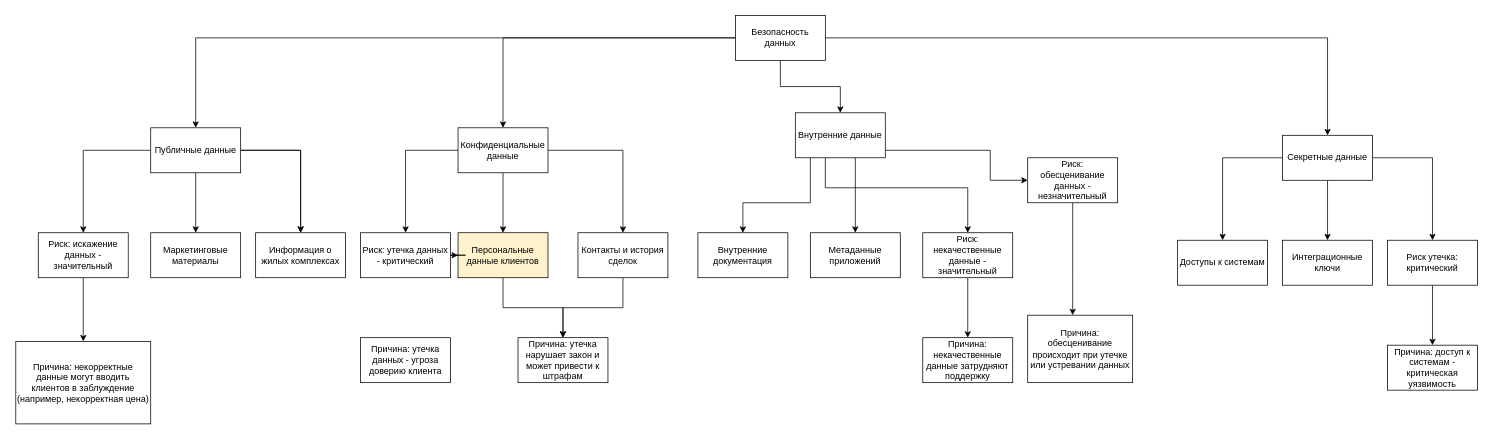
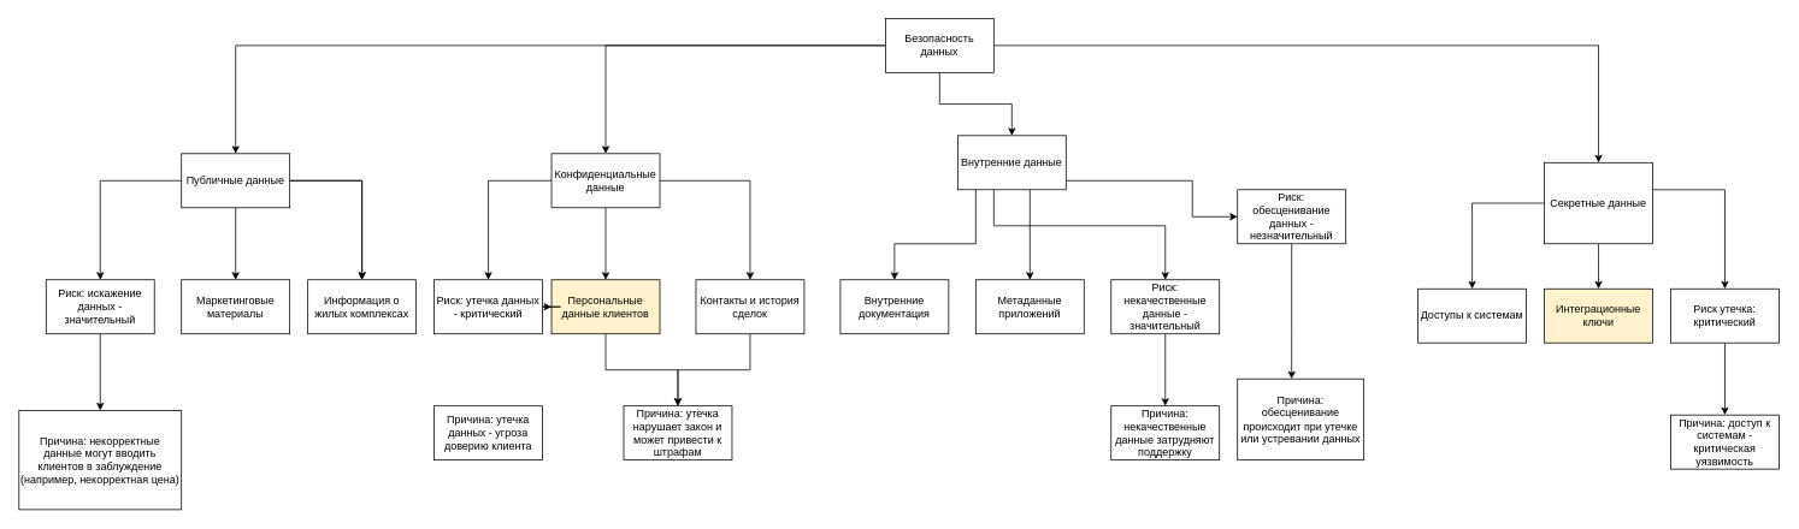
  <mxCell id="0" />
  <mxCell id="1" parent="0" />
  <mxCell id="2" value="" style="edgeStyle=orthogonalEdgeStyle;rounded=0;orthogonalLoop=1;jettySize=auto;html=1;" edge="1" parent="1" source="6" target="11"><mxGeometry relative="1" as="geometry" /></mxCell>
  <mxCell id="3" value="" style="edgeStyle=orthogonalEdgeStyle;rounded=0;orthogonalLoop=1;jettySize=auto;html=1;" edge="1" parent="1" source="6" target="15"><mxGeometry relative="1" as="geometry" /></mxCell>
  <mxCell id="4" value="" style="edgeStyle=orthogonalEdgeStyle;rounded=0;orthogonalLoop=1;jettySize=auto;html=1;" edge="1" parent="1" source="6" target="20"><mxGeometry relative="1" as="geometry" /></mxCell>
  <mxCell id="5" value="" style="edgeStyle=orthogonalEdgeStyle;rounded=0;orthogonalLoop=1;jettySize=auto;html=1;" edge="1" parent="1" source="6" target="24"><mxGeometry relative="1" as="geometry" /></mxCell>
  <mxCell id="6" value="Безопасность данных" style="rounded=0;whiteSpace=wrap;html=1;" vertex="1" parent="1"><mxGeometry x="980" y="20" width="120" height="60" as="geometry" /></mxCell>
  <mxCell id="7" value="" style="edgeStyle=orthogonalEdgeStyle;rounded=0;orthogonalLoop=1;jettySize=auto;html=1;" edge="1" parent="1" source="11" target="25"><mxGeometry relative="1" as="geometry" /></mxCell>
  <mxCell id="8" value="" style="edgeStyle=orthogonalEdgeStyle;rounded=0;orthogonalLoop=1;jettySize=auto;html=1;" edge="1" parent="1" source="11" target="25"><mxGeometry relative="1" as="geometry" /></mxCell>
  <mxCell id="9" value="" style="edgeStyle=orthogonalEdgeStyle;rounded=0;orthogonalLoop=1;jettySize=auto;html=1;" edge="1" parent="1" source="11" target="26"><mxGeometry relative="1" as="geometry" /></mxCell>
  <mxCell id="10" value="" style="edgeStyle=orthogonalEdgeStyle;rounded=0;orthogonalLoop=1;jettySize=auto;html=1;" edge="1" parent="1" source="11" target="28"><mxGeometry relative="1" as="geometry" /></mxCell>
  <mxCell id="11" value="Публичные данные" style="whiteSpace=wrap;html=1;rounded=0;" vertex="1" parent="1"><mxGeometry x="200" y="170" width="120" height="60" as="geometry" /></mxCell>
  <mxCell id="12" value="" style="edgeStyle=orthogonalEdgeStyle;rounded=0;orthogonalLoop=1;jettySize=auto;html=1;" edge="1" parent="1" source="15" target="31"><mxGeometry relative="1" as="geometry" /></mxCell>
  <mxCell id="13" value="" style="edgeStyle=orthogonalEdgeStyle;rounded=0;orthogonalLoop=1;jettySize=auto;html=1;" edge="1" parent="1" source="15" target="33"><mxGeometry relative="1" as="geometry" /></mxCell>
  <mxCell id="14" value="" style="edgeStyle=orthogonalEdgeStyle;rounded=0;orthogonalLoop=1;jettySize=auto;html=1;" edge="1" parent="1" source="15" target="36"><mxGeometry relative="1" as="geometry" /></mxCell>
  <mxCell id="15" value="Конфиденциальные данные" style="whiteSpace=wrap;html=1;rounded=0;" vertex="1" parent="1"><mxGeometry x="610" y="170" width="120" height="60" as="geometry" /></mxCell>
  <mxCell id="16" value="" style="edgeStyle=orthogonalEdgeStyle;rounded=0;orthogonalLoop=1;jettySize=auto;html=1;" edge="1" parent="1" source="20" target="38"><mxGeometry relative="1" as="geometry"><Array as="points"><mxPoint x="1080" y="270" /><mxPoint x="990" y="270" /></Array></mxGeometry></mxCell>
  <mxCell id="17" value="" style="edgeStyle=orthogonalEdgeStyle;rounded=0;orthogonalLoop=1;jettySize=auto;html=1;" edge="1" parent="1" source="20" target="39"><mxGeometry relative="1" as="geometry"><Array as="points"><mxPoint x="1140" y="250" /><mxPoint x="1140" y="250" /></Array></mxGeometry></mxCell>
  <mxCell id="18" value="" style="edgeStyle=orthogonalEdgeStyle;rounded=0;orthogonalLoop=1;jettySize=auto;html=1;" edge="1" parent="1" source="20" target="41"><mxGeometry relative="1" as="geometry"><Array as="points"><mxPoint x="1100" y="250" /><mxPoint x="1290" y="250" /></Array></mxGeometry></mxCell>
  <mxCell id="19" value="" style="edgeStyle=orthogonalEdgeStyle;rounded=0;orthogonalLoop=1;jettySize=auto;html=1;" edge="1" parent="1" source="20" target="44"><mxGeometry relative="1" as="geometry"><Array as="points"><mxPoint x="1320" y="200" /><mxPoint x="1320" y="240" /></Array></mxGeometry></mxCell>
  <mxCell id="20" value="Внутренние данные" style="whiteSpace=wrap;html=1;rounded=0;" vertex="1" parent="1"><mxGeometry x="1060" y="150" width="120" height="60" as="geometry" /></mxCell>
  <mxCell id="21" value="" style="edgeStyle=orthogonalEdgeStyle;rounded=0;orthogonalLoop=1;jettySize=auto;html=1;" edge="1" parent="1" source="24" target="46"><mxGeometry relative="1" as="geometry" /></mxCell>
  <mxCell id="22" value="" style="edgeStyle=orthogonalEdgeStyle;rounded=0;orthogonalLoop=1;jettySize=auto;html=1;" edge="1" parent="1" source="24" target="47"><mxGeometry relative="1" as="geometry"><Array as="points"><mxPoint x="1770" y="280" /><mxPoint x="1770" y="280" /></Array></mxGeometry></mxCell>
  <mxCell id="23" value="" style="edgeStyle=orthogonalEdgeStyle;rounded=0;orthogonalLoop=1;jettySize=auto;html=1;" edge="1" parent="1" source="24" target="49"><mxGeometry relative="1" as="geometry"><Array as="points"><mxPoint x="1910" y="210" /></Array></mxGeometry></mxCell>
- <mxCell id="24" value="Секретные данные" style="whiteSpace=wrap;html=1;rounded=0;" vertex="1" parent="1"><mxGeometry x="1710" y="180" width="120" height="60" as="geometry" /></mxCell>
+ <mxCell id="24" value="Секретные данные" style="whiteSpace=wrap;html=1;rounded=0;" vertex="1" parent="1"><mxGeometry x="1710" y="180" width="120" height="90" as="geometry" /></mxCell>
  <mxCell id="25" value="Информация о жилых комплексах" style="whiteSpace=wrap;html=1;rounded=0;" vertex="1" parent="1"><mxGeometry x="340" y="310" width="120" height="60" as="geometry" /></mxCell>
  <mxCell id="26" value="Маркетинговые материалы" style="whiteSpace=wrap;html=1;rounded=0;" vertex="1" parent="1"><mxGeometry x="200" y="310" width="120" height="60" as="geometry" /></mxCell>
  <mxCell id="27" value="" style="edgeStyle=orthogonalEdgeStyle;rounded=0;orthogonalLoop=1;jettySize=auto;html=1;" edge="1" parent="1" source="28" target="29"><mxGeometry relative="1" as="geometry" /></mxCell>
  <mxCell id="28" value="Риск: искажение данных - значительный" style="whiteSpace=wrap;html=1;rounded=0;" vertex="1" parent="1"><mxGeometry x="50" y="310" width="120" height="60" as="geometry" /></mxCell>
  <mxCell id="29" value="Причина: некорректные данные могут вводить клиентов в заблуждение (например, некорректная цена)" style="whiteSpace=wrap;html=1;rounded=0;" vertex="1" parent="1"><mxGeometry x="20" y="455" width="180" height="110" as="geometry" /></mxCell>
  <mxCell id="30" style="edgeStyle=orthogonalEdgeStyle;rounded=0;orthogonalLoop=1;jettySize=auto;html=1;" edge="1" parent="1" source="31" target="34"><mxGeometry relative="1" as="geometry" /></mxCell>
  <mxCell id="31" value="Персональные данные клиентов" style="whiteSpace=wrap;html=1;rounded=0;fillColor=#fff2cc;" vertex="1" parent="1"><mxGeometry x="610" y="310" width="120" height="60" as="geometry" /></mxCell>
  <mxCell id="32" value="" style="edgeStyle=orthogonalEdgeStyle;rounded=0;orthogonalLoop=1;jettySize=auto;html=1;" edge="1" parent="1" source="33" target="34"><mxGeometry relative="1" as="geometry" /></mxCell>
  <mxCell id="33" value="Контакты и история сделок" style="whiteSpace=wrap;html=1;rounded=0;" vertex="1" parent="1"><mxGeometry x="770" y="310" width="120" height="60" as="geometry" /></mxCell>
  <mxCell id="34" value="Причина: утечка нарушает закон и может привести к штрафам" style="whiteSpace=wrap;html=1;rounded=0;" vertex="1" parent="1"><mxGeometry x="690" y="450" width="120" height="60" as="geometry" /></mxCell>
  <mxCell id="35" value="" style="edgeStyle=orthogonalEdgeStyle;rounded=0;orthogonalLoop=1;jettySize=auto;html=1;" edge="1" parent="1" source="36" target="31"><mxGeometry relative="1" as="geometry" /></mxCell>
  <mxCell id="36" value="Риск: утечка данных - критический" style="whiteSpace=wrap;html=1;rounded=0;" vertex="1" parent="1"><mxGeometry x="480" y="310" width="120" height="60" as="geometry" /></mxCell>
  <mxCell id="37" value="Причина: утечка данных - угроза доверию клиента" style="whiteSpace=wrap;html=1;rounded=0;" vertex="1" parent="1"><mxGeometry x="480" y="450" width="120" height="60" as="geometry" /></mxCell>
  <mxCell id="38" value="Внутренние документация" style="whiteSpace=wrap;html=1;rounded=0;" vertex="1" parent="1"><mxGeometry x="930" y="310" width="120" height="60" as="geometry" /></mxCell>
  <mxCell id="39" value="Метаданные приложений" style="whiteSpace=wrap;html=1;rounded=0;" vertex="1" parent="1"><mxGeometry x="1080" y="310" width="120" height="60" as="geometry" /></mxCell>
  <mxCell id="40" value="" style="edgeStyle=orthogonalEdgeStyle;rounded=0;orthogonalLoop=1;jettySize=auto;html=1;" edge="1" parent="1" source="41" target="42"><mxGeometry relative="1" as="geometry" /></mxCell>
  <mxCell id="41" value="Риск: некачественные данные - значительный" style="whiteSpace=wrap;html=1;rounded=0;" vertex="1" parent="1"><mxGeometry x="1230" y="310" width="120" height="60" as="geometry" /></mxCell>
  <mxCell id="42" value="Причина: некачественные данные затрудняют поддержку" style="whiteSpace=wrap;html=1;rounded=0;" vertex="1" parent="1"><mxGeometry x="1230" y="450" width="120" height="60" as="geometry" /></mxCell>
  <mxCell id="43" value="" style="edgeStyle=orthogonalEdgeStyle;rounded=0;orthogonalLoop=1;jettySize=auto;html=1;" edge="1" parent="1" source="44" target="45"><mxGeometry relative="1" as="geometry"><Array as="points"><mxPoint x="1430" y="370" /><mxPoint x="1430" y="370" /></Array></mxGeometry></mxCell>
  <mxCell id="44" value="Риск: обесценивание данных - незначительный" style="whiteSpace=wrap;html=1;rounded=0;" vertex="1" parent="1"><mxGeometry x="1370" y="210" width="120" height="60" as="geometry" /></mxCell>
  <mxCell id="45" value="Причина: обесценивание происходит при утечке или устревании данных" style="whiteSpace=wrap;html=1;rounded=0;" vertex="1" parent="1"><mxGeometry x="1370" y="420" width="140" height="90" as="geometry" /></mxCell>
  <mxCell id="46" value="Доступы к системам" style="whiteSpace=wrap;html=1;rounded=0;" vertex="1" parent="1"><mxGeometry x="1570" y="320" width="120" height="60" as="geometry" /></mxCell>
- <mxCell id="47" value="Интеграционные ключи" style="whiteSpace=wrap;html=1;rounded=0;" vertex="1" parent="1"><mxGeometry x="1710" y="320" width="120" height="60" as="geometry" /></mxCell>
+ <mxCell id="47" value="Интеграционные ключи" style="whiteSpace=wrap;html=1;rounded=0;fillColor=#fff2cc;" vertex="1" parent="1"><mxGeometry x="1710" y="320" width="120" height="60" as="geometry" /></mxCell>
  <mxCell id="48" value="" style="edgeStyle=orthogonalEdgeStyle;rounded=0;orthogonalLoop=1;jettySize=auto;html=1;" edge="1" parent="1" source="49" target="50"><mxGeometry relative="1" as="geometry" /></mxCell>
  <mxCell id="49" value="Риск утечка: критический" style="whiteSpace=wrap;html=1;rounded=0;" vertex="1" parent="1"><mxGeometry x="1850" y="320" width="120" height="60" as="geometry" /></mxCell>
  <mxCell id="50" value="Причина: доступ к системам - критическая уязвимость" style="whiteSpace=wrap;html=1;rounded=0;" vertex="1" parent="1"><mxGeometry x="1850" y="460" width="120" height="60" as="geometry" /></mxCell>
